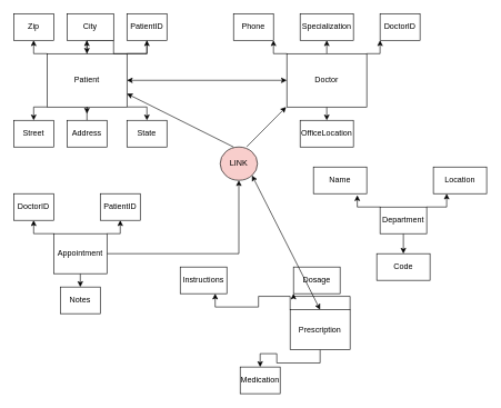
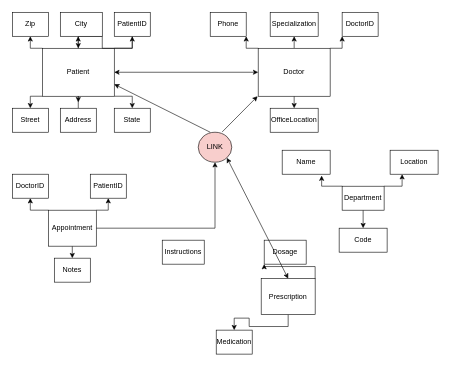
  <mxCell id="0" />
  <mxCell id="1" parent="0" />
  <mxCell id="2" style="edgeStyle=orthogonalEdgeStyle;rounded=0;orthogonalLoop=1;jettySize=auto;html=1;exitX=0;exitY=1;exitDx=0;exitDy=0;entryX=0.5;entryY=0;entryDx=0;entryDy=0;" parent="1" source="6" target="11" edge="1"><mxGeometry relative="1" as="geometry" /></mxCell>
  <mxCell id="3" style="edgeStyle=orthogonalEdgeStyle;rounded=0;orthogonalLoop=1;jettySize=auto;html=1;exitX=1;exitY=1;exitDx=0;exitDy=0;entryX=0.5;entryY=0;entryDx=0;entryDy=0;" parent="1" source="6" target="14" edge="1"><mxGeometry relative="1" as="geometry" /></mxCell>
  <mxCell id="4" style="edgeStyle=orthogonalEdgeStyle;rounded=0;orthogonalLoop=1;jettySize=auto;html=1;exitX=1;exitY=0;exitDx=0;exitDy=0;" parent="1" source="6" edge="1"><mxGeometry relative="1" as="geometry"><mxPoint x="220" y="60" as="targetPoint" /></mxGeometry></mxCell>
  <mxCell id="5" style="edgeStyle=orthogonalEdgeStyle;rounded=0;orthogonalLoop=1;jettySize=auto;html=1;exitX=0;exitY=0;exitDx=0;exitDy=0;entryX=0.5;entryY=1;entryDx=0;entryDy=0;" parent="1" source="6" target="10" edge="1"><mxGeometry relative="1" as="geometry" /></mxCell>
  <mxCell id="6" value="Patient" style="rounded=0;whiteSpace=wrap;html=1;" parent="1" vertex="1"><mxGeometry x="70" y="80" width="120" height="80" as="geometry" /></mxCell>
  <mxCell id="7" value="" style="edgeStyle=orthogonalEdgeStyle;rounded=0;orthogonalLoop=1;jettySize=auto;html=1;" parent="1" source="8" target="6" edge="1"><mxGeometry relative="1" as="geometry" /></mxCell>
  <mxCell id="8" value="PatientID" style="rounded=0;whiteSpace=wrap;html=1;" parent="1" vertex="1"><mxGeometry x="190" y="20" width="60" height="40" as="geometry" /></mxCell>
  <mxCell id="9" value="City" style="rounded=0;whiteSpace=wrap;html=1;" parent="1" vertex="1"><mxGeometry x="100" y="20" width="70" height="40" as="geometry" /></mxCell>
  <mxCell id="10" value="Zip" style="rounded=0;whiteSpace=wrap;html=1;" parent="1" vertex="1"><mxGeometry x="20" y="20" width="60" height="40" as="geometry" /></mxCell>
  <mxCell id="11" value="Street" style="rounded=0;whiteSpace=wrap;html=1;" parent="1" vertex="1"><mxGeometry x="20" y="180" width="60" height="40" as="geometry" /></mxCell>
  <mxCell id="12" style="edgeStyle=orthogonalEdgeStyle;rounded=0;orthogonalLoop=1;jettySize=auto;html=1;" parent="1" source="13" edge="1"><mxGeometry relative="1" as="geometry"><mxPoint x="130" y="170" as="targetPoint" /></mxGeometry></mxCell>
  <mxCell id="13" value="Address" style="rounded=0;whiteSpace=wrap;html=1;" parent="1" vertex="1"><mxGeometry x="100" y="180" width="60" height="40" as="geometry" /></mxCell>
  <mxCell id="14" value="State" style="rounded=0;whiteSpace=wrap;html=1;" parent="1" vertex="1"><mxGeometry x="190" y="180" width="60" height="40" as="geometry" /></mxCell>
  <mxCell id="15" style="edgeStyle=orthogonalEdgeStyle;rounded=0;orthogonalLoop=1;jettySize=auto;html=1;exitX=0.5;exitY=0;exitDx=0;exitDy=0;entryX=0.426;entryY=1;entryDx=0;entryDy=0;entryPerimeter=0;" parent="1" source="6" target="9" edge="1"><mxGeometry relative="1" as="geometry" /></mxCell>
  <mxCell id="16" style="edgeStyle=orthogonalEdgeStyle;rounded=0;orthogonalLoop=1;jettySize=auto;html=1;exitX=0;exitY=0;exitDx=0;exitDy=0;entryX=1;entryY=1;entryDx=0;entryDy=0;" parent="1" source="20" target="23" edge="1"><mxGeometry relative="1" as="geometry" /></mxCell>
  <mxCell id="17" style="edgeStyle=orthogonalEdgeStyle;rounded=0;orthogonalLoop=1;jettySize=auto;html=1;exitX=0.5;exitY=0;exitDx=0;exitDy=0;entryX=0.5;entryY=1;entryDx=0;entryDy=0;" parent="1" source="20" target="22" edge="1"><mxGeometry relative="1" as="geometry" /></mxCell>
  <mxCell id="18" style="edgeStyle=orthogonalEdgeStyle;rounded=0;orthogonalLoop=1;jettySize=auto;html=1;exitX=1;exitY=0;exitDx=0;exitDy=0;entryX=0;entryY=1;entryDx=0;entryDy=0;" parent="1" source="20" target="21" edge="1"><mxGeometry relative="1" as="geometry" /></mxCell>
  <mxCell id="19" style="edgeStyle=orthogonalEdgeStyle;rounded=0;orthogonalLoop=1;jettySize=auto;html=1;exitX=0.5;exitY=1;exitDx=0;exitDy=0;entryX=0.5;entryY=0;entryDx=0;entryDy=0;" parent="1" source="20" edge="1"><mxGeometry relative="1" as="geometry"><mxPoint x="490" y="180" as="targetPoint" /></mxGeometry></mxCell>
  <mxCell id="20" value="Doctor" style="rounded=0;whiteSpace=wrap;html=1;" parent="1" vertex="1"><mxGeometry x="430" y="80" width="120" height="80" as="geometry" /></mxCell>
  <mxCell id="21" value="DoctorID" style="rounded=0;whiteSpace=wrap;html=1;" parent="1" vertex="1"><mxGeometry x="570" y="20" width="60" height="40" as="geometry" /></mxCell>
  <mxCell id="22" value="Specialization" style="rounded=0;whiteSpace=wrap;html=1;" parent="1" vertex="1"><mxGeometry x="450" y="20" width="80" height="40" as="geometry" /></mxCell>
  <mxCell id="23" value="Phone" style="rounded=0;whiteSpace=wrap;html=1;" parent="1" vertex="1"><mxGeometry x="350" y="20" width="60" height="40" as="geometry" /></mxCell>
  <mxCell id="24" value="OfficeLocation" style="rounded=0;whiteSpace=wrap;html=1;" parent="1" vertex="1"><mxGeometry x="450" y="180" width="80" height="40" as="geometry" /></mxCell>
  <mxCell id="25" style="edgeStyle=orthogonalEdgeStyle;rounded=0;orthogonalLoop=1;jettySize=auto;html=1;exitX=1;exitY=0;exitDx=0;exitDy=0;entryX=0.25;entryY=1;entryDx=0;entryDy=0;" parent="1" source="27" target="28" edge="1"><mxGeometry relative="1" as="geometry" /></mxCell>
  <mxCell id="26" style="edgeStyle=orthogonalEdgeStyle;rounded=0;orthogonalLoop=1;jettySize=auto;html=1;exitX=0.5;exitY=1;exitDx=0;exitDy=0;entryX=0.5;entryY=0;entryDx=0;entryDy=0;" parent="1" source="27" target="31" edge="1"><mxGeometry relative="1" as="geometry" /></mxCell>
  <mxCell id="27" value="Department" style="rounded=0;whiteSpace=wrap;html=1;" parent="1" vertex="1"><mxGeometry x="570" y="310" width="70" height="40" as="geometry" /></mxCell>
  <mxCell id="28" value="Location" style="rounded=0;whiteSpace=wrap;html=1;" parent="1" vertex="1"><mxGeometry x="650" y="250" width="80" height="40" as="geometry" /></mxCell>
  <mxCell id="29" value="Name" style="rounded=0;whiteSpace=wrap;html=1;" parent="1" vertex="1"><mxGeometry x="470" y="250" width="80" height="40" as="geometry" /></mxCell>
  <mxCell id="30" style="edgeStyle=orthogonalEdgeStyle;rounded=0;orthogonalLoop=1;jettySize=auto;html=1;exitX=0;exitY=0;exitDx=0;exitDy=0;entryX=0.823;entryY=1.06;entryDx=0;entryDy=0;entryPerimeter=0;" parent="1" source="27" target="29" edge="1"><mxGeometry relative="1" as="geometry" /></mxCell>
  <mxCell id="31" value="Code" style="rounded=0;whiteSpace=wrap;html=1;" parent="1" vertex="1"><mxGeometry x="565" y="380" width="80" height="40" as="geometry" /></mxCell>
- <mxCell id="32" style="edgeStyle=orthogonalEdgeStyle;rounded=0;orthogonalLoop=1;jettySize=auto;html=1;exitX=0;exitY=0;exitDx=0;exitDy=0;entryX=0.75;entryY=1;entryDx=0;entryDy=0;" parent="1" source="35" target="50" edge="1"><mxGeometry relative="1" as="geometry" /></mxCell>
  <mxCell id="33" style="edgeStyle=orthogonalEdgeStyle;rounded=0;orthogonalLoop=1;jettySize=auto;html=1;exitX=1;exitY=0;exitDx=0;exitDy=0;entryX=0;entryY=1;entryDx=0;entryDy=0;" parent="1" source="35" target="51" edge="1"><mxGeometry relative="1" as="geometry" /></mxCell>
  <mxCell id="34" style="edgeStyle=orthogonalEdgeStyle;rounded=0;orthogonalLoop=1;jettySize=auto;html=1;exitX=0.5;exitY=1;exitDx=0;exitDy=0;entryX=0.5;entryY=0;entryDx=0;entryDy=0;" parent="1" source="35" target="49" edge="1"><mxGeometry relative="1" as="geometry" /></mxCell>
  <mxCell id="35" value="Prescription" style="rounded=0;whiteSpace=wrap;html=1;" parent="1" vertex="1"><mxGeometry x="435" y="464" width="90" height="60" as="geometry" /></mxCell>
  <mxCell id="36" style="edgeStyle=orthogonalEdgeStyle;rounded=0;orthogonalLoop=1;jettySize=auto;html=1;exitX=1;exitY=0;exitDx=0;exitDy=0;entryX=0.5;entryY=1;entryDx=0;entryDy=0;" parent="1" source="40" target="44" edge="1"><mxGeometry relative="1" as="geometry" /></mxCell>
  <mxCell id="37" style="edgeStyle=orthogonalEdgeStyle;rounded=0;orthogonalLoop=1;jettySize=auto;html=1;exitX=0;exitY=0;exitDx=0;exitDy=0;entryX=0.5;entryY=1;entryDx=0;entryDy=0;" parent="1" source="40" target="43" edge="1"><mxGeometry relative="1" as="geometry" /></mxCell>
  <mxCell id="38" style="edgeStyle=orthogonalEdgeStyle;rounded=0;orthogonalLoop=1;jettySize=auto;html=1;exitX=0.5;exitY=1;exitDx=0;exitDy=0;entryX=0.5;entryY=0;entryDx=0;entryDy=0;" parent="1" source="40" target="42" edge="1"><mxGeometry relative="1" as="geometry" /></mxCell>
  <mxCell id="39" style="edgeStyle=orthogonalEdgeStyle;rounded=0;orthogonalLoop=1;jettySize=auto;html=1;exitX=1;exitY=0.5;exitDx=0;exitDy=0;entryX=0.5;entryY=1;entryDx=0;entryDy=0;" parent="1" source="40" target="45" edge="1"><mxGeometry relative="1" as="geometry" /></mxCell>
  <mxCell id="40" value="Appointment" style="rounded=0;whiteSpace=wrap;html=1;" parent="1" vertex="1"><mxGeometry x="80" y="350" width="80" height="60" as="geometry" /></mxCell>
  <mxCell id="41" value="" style="endArrow=classic;startArrow=classic;html=1;rounded=0;entryX=0;entryY=0.5;entryDx=0;entryDy=0;exitX=1;exitY=0.5;exitDx=0;exitDy=0;" parent="1" source="6" target="20" edge="1"><mxGeometry width="50" height="50" relative="1" as="geometry"><mxPoint x="300" y="150" as="sourcePoint" /><mxPoint x="350" y="100" as="targetPoint" /></mxGeometry></mxCell>
  <mxCell id="42" value="Notes" style="rounded=0;whiteSpace=wrap;html=1;" parent="1" vertex="1"><mxGeometry x="90" y="430" width="60" height="40" as="geometry" /></mxCell>
  <mxCell id="43" value="DoctorID" style="rounded=0;whiteSpace=wrap;html=1;" parent="1" vertex="1"><mxGeometry x="20" y="290" width="60" height="40" as="geometry" /></mxCell>
  <mxCell id="44" value="PatientID" style="rounded=0;whiteSpace=wrap;html=1;" parent="1" vertex="1"><mxGeometry x="150" y="290" width="60" height="40" as="geometry" /></mxCell>
  <mxCell id="45" value="LINK" style="ellipse;whiteSpace=wrap;html=1;fillColor=#f8cecc;" parent="1" vertex="1"><mxGeometry x="330" y="220" width="56" height="50" as="geometry" /></mxCell>
  <mxCell id="46" value="" style="endArrow=classic;html=1;rounded=0;exitX=0.714;exitY=-0.01;exitDx=0;exitDy=0;exitPerimeter=0;" parent="1" source="45" edge="1"><mxGeometry width="50" height="50" relative="1" as="geometry"><mxPoint x="379" y="210" as="sourcePoint" /><mxPoint x="429" y="160" as="targetPoint" /></mxGeometry></mxCell>
  <mxCell id="47" value="" style="endArrow=classic;html=1;rounded=0;exitX=0.714;exitY=-0.01;exitDx=0;exitDy=0;exitPerimeter=0;entryX=1;entryY=0.75;entryDx=0;entryDy=0;" parent="1" target="6" edge="1"><mxGeometry width="50" height="50" relative="1" as="geometry"><mxPoint x="350" y="220" as="sourcePoint" /><mxPoint x="409" y="160" as="targetPoint" /></mxGeometry></mxCell>
  <mxCell id="48" style="edgeStyle=orthogonalEdgeStyle;rounded=0;orthogonalLoop=1;jettySize=auto;html=1;exitX=0.5;exitY=1;exitDx=0;exitDy=0;" parent="1" source="35" target="35" edge="1"><mxGeometry relative="1" as="geometry" /></mxCell>
  <mxCell id="49" value="Medication" style="rounded=0;whiteSpace=wrap;html=1;" parent="1" vertex="1"><mxGeometry x="360" y="550" width="60" height="40" as="geometry" /></mxCell>
  <mxCell id="50" value="Instructions" style="rounded=0;whiteSpace=wrap;html=1;" parent="1" vertex="1"><mxGeometry x="270" y="400" width="70" height="40" as="geometry" /></mxCell>
  <mxCell id="51" value="Dosage" style="rounded=0;whiteSpace=wrap;html=1;" parent="1" vertex="1"><mxGeometry x="440" y="400" width="70" height="40" as="geometry" /></mxCell>
  <mxCell id="52" value="" style="endArrow=classic;startArrow=classic;html=1;rounded=0;exitX=0.5;exitY=0;exitDx=0;exitDy=0;entryX=1;entryY=1;entryDx=0;entryDy=0;" parent="1" source="35" target="45" edge="1"><mxGeometry width="50" height="50" relative="1" as="geometry"><mxPoint x="400" y="320" as="sourcePoint" /><mxPoint x="450" y="270" as="targetPoint" /></mxGeometry></mxCell>
